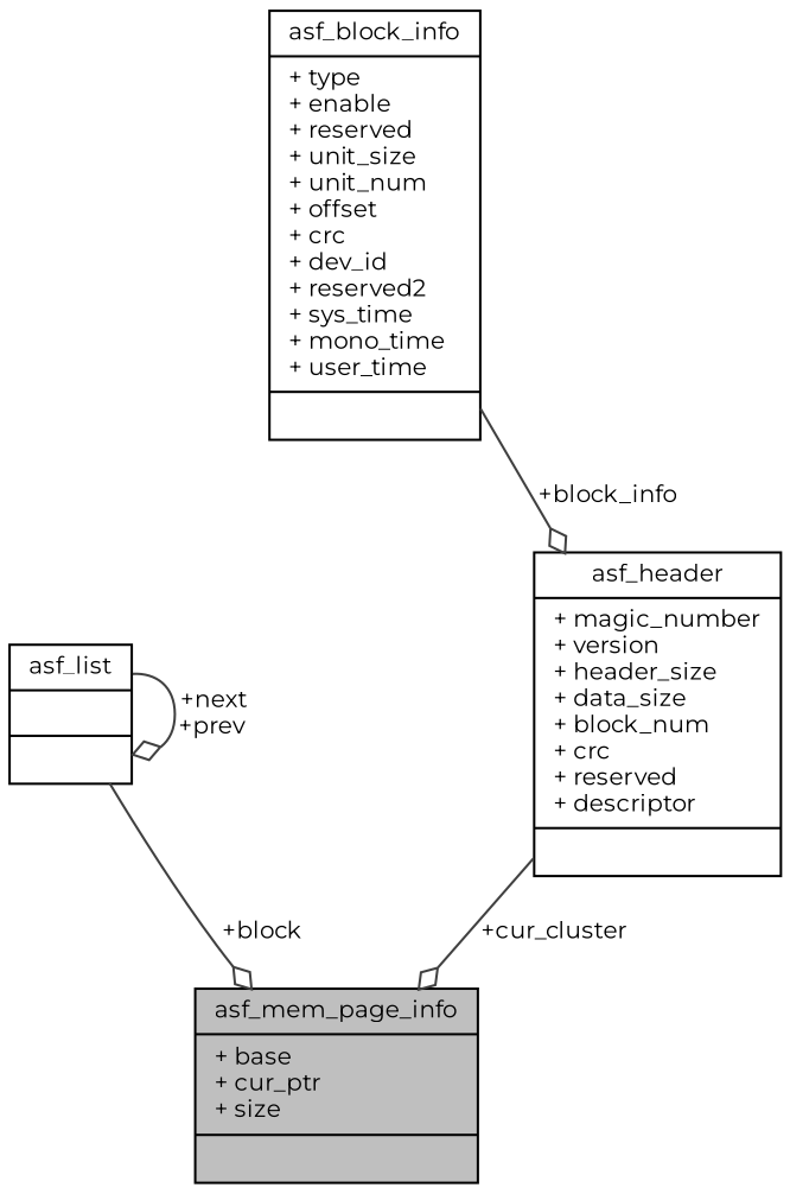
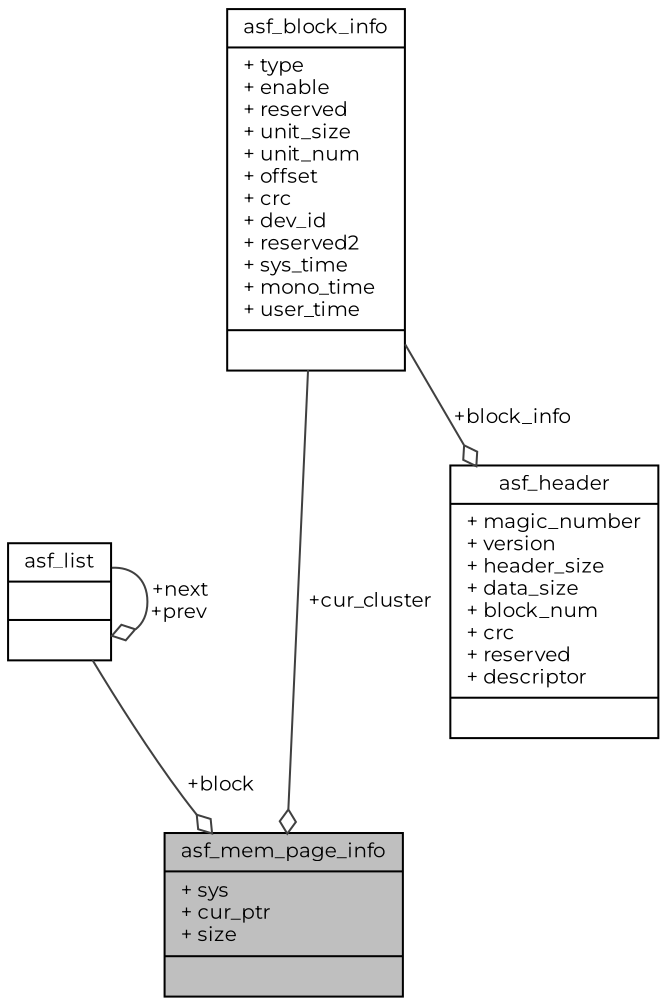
  digraph {
    fontname=Montserrat
    node [color=black fontname=Montserrat fontsize=10 shape=record]
    edge [arrowhead=odiamond color=grey25 fontname=Montserrat fontsize=10 labelfontname=Helvetica labelfontsize=10 style=solid]
-   n1 [fillcolor=grey75 fontcolor=black height=0.2 label="{asf_mem_page_info\n|+ base\l+ cur_ptr\l+ size\l|}" style=filled width=0.4]
+   n1 [fillcolor=grey75 fontcolor=black height=0.2 label="{asf_mem_page_info\n|+ sys\l+ cur_ptr\l+ size\l|}" style=filled width=0.4]
    n2 [height=0.2 label="{asf_list\n||}" width=0.4]
    n3 [height=0.2 label="{asf_header\n|+ magic_number\l+ version\l+ header_size\l+ data_size\l+ block_num\l+ crc\l+ reserved\l+ descriptor\l|}" width=0.4]
    n4 [height=0.2 label="{asf_block_info\n|+ type\l+ enable\l+ reserved\l+ unit_size\l+ unit_num\l+ offset\l+ crc\l+ dev_id\l+ reserved2\l+ sys_time\l+ mono_time\l+ user_time\l|}" width=0.4]
    n2 -> n1 [label=" +block"]
    n2 -> n2 [label=" +next\n+prev"]
-   n3 -> n1 [label=" +cur_cluster"]
+   n4 -> n1 [label=" +cur_cluster"]
    n4 -> n3 [label=" +block_info"]
  }
